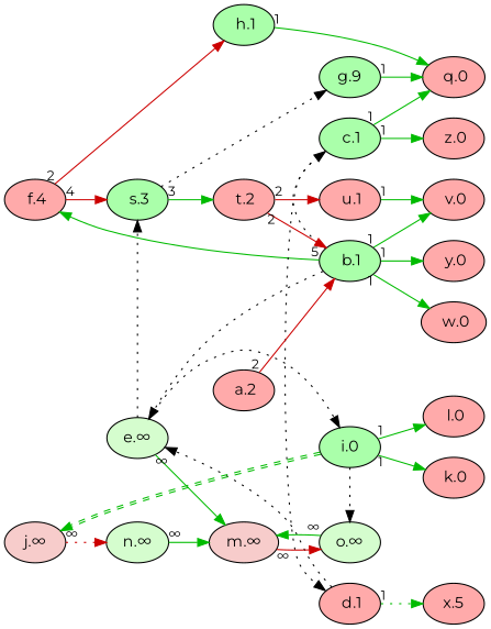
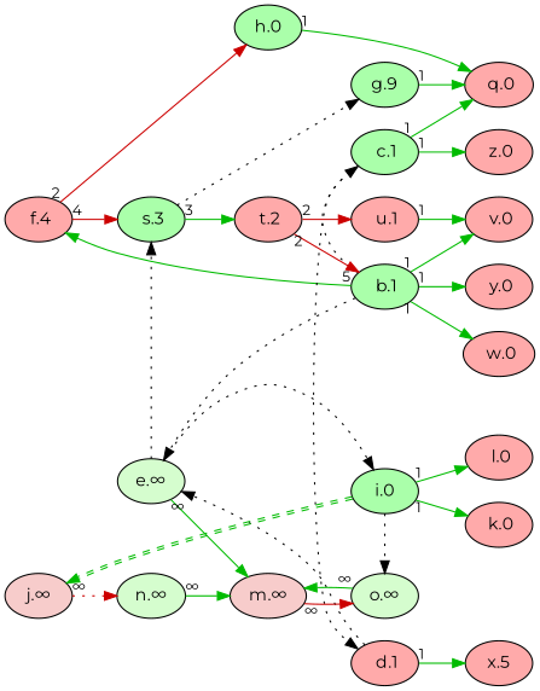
  digraph {
    fontname=Montserrat
    rankdir=LR
    node [fillcolor="#FFAAAA" fontname=Montserrat fontsize=14 style=filled]
    edge [color="#00BB00" dir=forward fontname=Montserrat fontsize=12 labeldistance=1.5 style=solid taillabel=1]
    n1 [label=" v.0"]
    n2 [label=" z.0"]
    n3 [label=" y.0"]
    n4 [label="x.5"]
    n5 [label=" w.0"]
    n6 [label=" q.0"]
    n7 [label=" l.0"]
    n8 [label=" k.0"]
    n9 [label=" f.4"]
-   n10 [fillcolor="#AAFFAA" label=" h.1"]
+   n10 [fillcolor="#AAFFAA" label="h.0"]
    n11 [fillcolor="#AAFFAA" label=" s.3"]
    n12 [label=" u.1"]
    n13 [fillcolor="#AAFFAA" label=" b.1"]
    n14 [fillcolor="#AAFFAA" label=" c.1"]
    n15 [fillcolor="#d5fdce" label="e.∞"]
    n16 [label=" d.1"]
    n17 [fillcolor="#AAFFAA" label="i.0"]
    n18 [fillcolor="#f7cccb" label="m.∞"]
    n19 [fillcolor="#d5fdce" label="o.∞"]
    n20 [fillcolor="#f7cccb" label="j.∞"]
    n21 [fillcolor="#d5fdce" label="n.∞"]
    n22 [fillcolor="#AAFFAA" label="g.9"]
    n23 [label=" t.2"]
-   n24 [label=" a.2"]
    subgraph sub_1 {
      rank=max
      n1
      n2
      n3
      n4
      n5
      n6
      n7
      n8
    }
    subgraph sub_2 {
      rank=min
      n9
    }
    n9 -> n10 [color="#CC0000" taillabel=2]
    n9 -> n11 [color="#CC0000" taillabel=4]
    n10 -> n6
    n11 -> n22 [color=black constraint=false style=dotted taillabel=""]
    n11 -> n23 [taillabel=3]
    n12 -> n1
    n13 -> n1
    n13 -> n3
    n13 -> n5
    n13 -> n9 [taillabel=5]
    n13 -> n14 [color=black constraint=false style=dotted taillabel=""]
    n13 -> n15 [color=black constraint=false style=dotted taillabel=""]
    n14 -> n2
    n14 -> n6
    n14 -> n16 [color=black constraint=false style=dotted taillabel=""]
    n15 -> n11 [color=black constraint=false style=dotted taillabel=""]
    n15 -> n17 [color=black constraint=false style=dotted taillabel=""]
    n15 -> n18 [taillabel="∞"]
-   n16 -> n4 [style=dotted]
+   n16 -> n4
    n16 -> n15 [color=black constraint=false style=dotted taillabel=""]
    n17 -> n7
    n17 -> n8
    n17 -> n19 [color=black constraint=false style=dotted taillabel=""]
    n17 -> n20 [color="#00BB00:#00BB00" constraint=false style=dashed taillabel=""]
    n18 -> n19 [color="#CC0000" taillabel="∞"]
    n19 -> n18 [taillabel="∞"]
    n20 -> n21 [color="#CC0000" style=dotted taillabel="∞"]
    n21 -> n18 [taillabel="∞"]
    n22 -> n6
    n23 -> n12 [color="#CC0000" taillabel=2]
    n23 -> n13 [color="#CC0000" taillabel=2]
-   n24 -> n13 [color="#CC0000" taillabel=2]
  }
